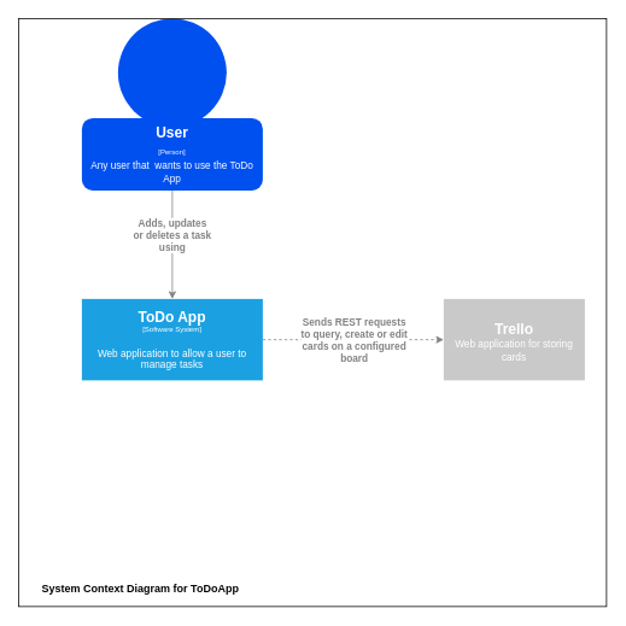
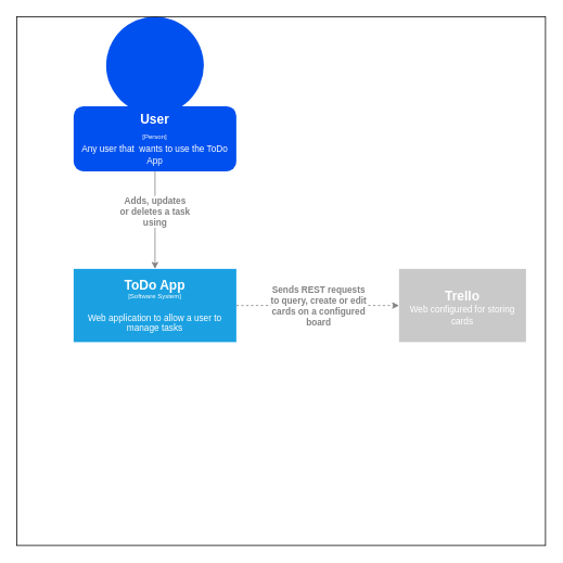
  <mxCell id="0" />
  <mxCell id="1" parent="0" />
  <mxCell id="2" style="edgeStyle=orthogonalEdgeStyle;rounded=0;orthogonalLoop=1;jettySize=auto;html=1;exitX=1;exitY=0.5;exitDx=0;exitDy=0;fontColor=#828282;dashed=1;strokeColor=#828282;" edge="1" parent="1" source="4" target="7"><mxGeometry relative="1" as="geometry" /></mxCell>
  <mxCell id="3" value="&lt;div&gt;&lt;b&gt;Sends REST requests&lt;/b&gt;&lt;/div&gt;&lt;div&gt;&lt;b&gt; to query, create or edit &lt;br&gt;&lt;/b&gt;&lt;/div&gt;&lt;div&gt;&lt;b&gt;cards on a configured&lt;/b&gt;&lt;/div&gt;&lt;div&gt;&lt;b&gt;board&lt;br&gt;&lt;/b&gt;&lt;/div&gt;" style="edgeLabel;html=1;align=center;verticalAlign=middle;resizable=0;points=[];fontColor=#828282;" vertex="1" connectable="0" parent="2"><mxGeometry x="-0.169" y="-2" relative="1" as="geometry"><mxPoint x="17" y="-2" as="offset" /></mxGeometry></mxCell>
  <mxCell id="4" value="&lt;div style=&quot;font-size: 16px&quot;&gt;&lt;b&gt;ToDo App&lt;/b&gt;&lt;/div&gt;&lt;div style=&quot;font-size: 8px&quot;&gt;&lt;font style=&quot;font-size: 8px&quot;&gt;[Software System]&lt;/font&gt;&lt;/div&gt;&lt;div&gt;&lt;br&gt;&lt;/div&gt;&lt;div style=&quot;font-size: 11px&quot;&gt;Web application to allow a user to manage tasks&lt;br&gt;&lt;/div&gt;" style="rounded=0;whiteSpace=wrap;html=1;fillColor=#1ba1e2;fontColor=#ffffff;strokeColor=none;" vertex="1" parent="1"><mxGeometry x="90" y="330" width="200" height="90" as="geometry" /></mxCell>
  <mxCell id="5" value="&lt;div style=&quot;font-size: 16px&quot;&gt;&lt;b&gt;User&lt;br&gt;&lt;/b&gt;&lt;/div&gt;&lt;div style=&quot;font-size: 16px&quot;&gt;&lt;font style=&quot;font-size: 8px&quot;&gt;[Person]&lt;/font&gt;&lt;b&gt;&lt;br&gt;&lt;/b&gt;&lt;/div&gt;&lt;div&gt;&lt;font style=&quot;font-size: 11px&quot;&gt;Any user that&amp;nbsp; wants to use the ToDo App&lt;/font&gt;&lt;br&gt;&lt;b&gt;&lt;/b&gt;&lt;/div&gt;" style="rounded=1;whiteSpace=wrap;html=1;fillColor=#0050ef;fontColor=#ffffff;strokeColor=none;" vertex="1" parent="1"><mxGeometry x="90" y="130" width="200" height="80" as="geometry" /></mxCell>
  <mxCell id="6" value="" style="ellipse;whiteSpace=wrap;html=1;aspect=fixed;fillColor=#0050ef;fontColor=#ffffff;strokeColor=none;" vertex="1" parent="1"><mxGeometry x="130" width="120" height="120" as="geometry" y="20" /></mxCell>
- <mxCell id="7" value="&lt;div style=&quot;font-size: 20px&quot;&gt;&lt;font size=&quot;1&quot;&gt;&lt;b&gt;&lt;font style=&quot;font-size: 16px&quot; color=&quot;#FFFFFF&quot;&gt;Trello&lt;/font&gt;&lt;/b&gt;&lt;/font&gt;&lt;/div&gt;&lt;div style=&quot;font-size: 11px&quot;&gt;&lt;font style=&quot;font-size: 11px&quot; color=&quot;#FFFFFF&quot;&gt;Web application for storing cards&lt;br&gt;&lt;/font&gt;&lt;/div&gt;" style="rounded=0;whiteSpace=wrap;html=1;strokeColor=none;fillColor=#C9C9C9;" vertex="1" parent="1"><mxGeometry x="490" y="330" width="156" height="90" as="geometry" /></mxCell>
+ <mxCell id="7" value="&lt;div style=&quot;font-size: 20px&quot;&gt;&lt;font size=&quot;1&quot;&gt;&lt;b&gt;&lt;font style=&quot;font-size: 16px&quot; color=&quot;#FFFFFF&quot;&gt;Trello&lt;/font&gt;&lt;/b&gt;&lt;/font&gt;&lt;/div&gt;&lt;div style=&quot;font-size: 11px&quot;&gt;&lt;font style=&quot;font-size: 11px&quot; color=&quot;#FFFFFF&quot;&gt;Web configured for storing cards&lt;br&gt;&lt;/font&gt;&lt;/div&gt;" style="rounded=0;whiteSpace=wrap;html=1;strokeColor=none;fillColor=#C9C9C9;" vertex="1" parent="1"><mxGeometry x="490" y="330" width="156" height="90" as="geometry" /></mxCell>
  <mxCell id="8" value="&lt;div&gt;&lt;font&gt;Adds, updates&lt;/font&gt;&lt;/div&gt;&lt;div&gt;&lt;font&gt; or deletes a task&lt;/font&gt;&lt;/div&gt;&lt;div&gt;&lt;font&gt; using&lt;/font&gt;&lt;/div&gt;" style="endArrow=classic;html=1;exitX=0.5;exitY=1;exitDx=0;exitDy=0;entryX=0.5;entryY=0;entryDx=0;entryDy=0;fontStyle=1;fontColor=#828282;strokeColor=#828282;" edge="1" parent="1" source="5" target="4"><mxGeometry x="-0.167" width="50" height="50" relative="1" as="geometry"><mxPoint x="500" y="430" as="sourcePoint" /><mxPoint x="550" y="380" as="targetPoint" /><mxPoint as="offset" /></mxGeometry></mxCell>
  <mxCell id="9" value="&lt;div align=&quot;left&quot;&gt;&lt;br&gt;&lt;/div&gt;" style="whiteSpace=wrap;html=1;aspect=fixed;fontColor=#828282;gradientColor=none;fillColor=none;" vertex="1" parent="1"><mxGeometry x="20" width="650" height="650" as="geometry" y="20" /></mxCell>
- <mxCell id="10" value="&lt;b&gt;&lt;font color=&quot;#050505&quot;&gt;System Context Diagram for ToDoApp&lt;/font&gt;&lt;/b&gt;" style="text;html=1;strokeColor=none;fillColor=none;align=center;verticalAlign=middle;whiteSpace=wrap;rounded=0;fontColor=#828282;" vertex="1" parent="1"><mxGeometry x="30" y="640" width="250" height="20" as="geometry" /></mxCell>
